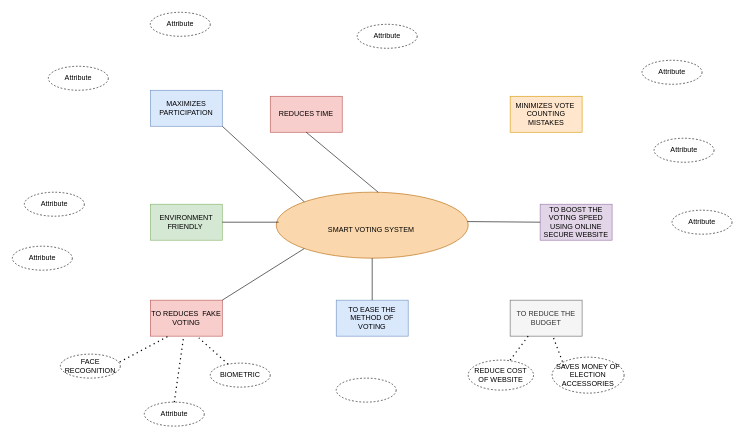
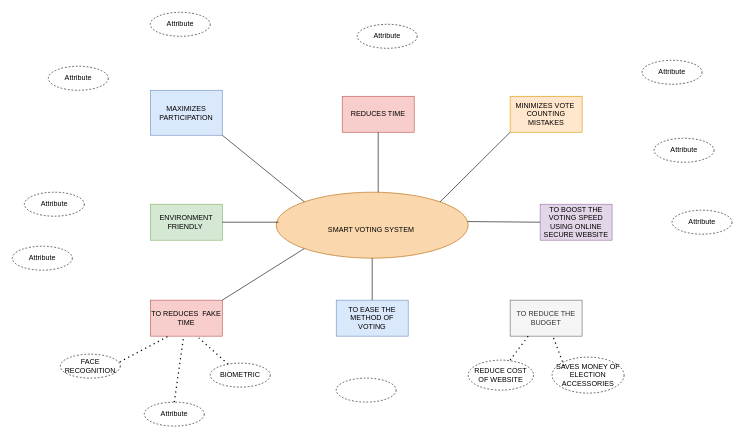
  <mxCell id="0" />
  <mxCell id="1" parent="0" />
  <mxCell id="2" value="&lt;br&gt;SMART VOTING SYSTEM&amp;nbsp;" style="ellipse;whiteSpace=wrap;html=1;fillColor=#fad7ac;strokeColor=#b46504;" vertex="1" parent="1"><mxGeometry x="460" y="320" width="320" height="110" as="geometry" /></mxCell>
- <mxCell id="3" value="REDUCES TIME" style="rounded=0;whiteSpace=wrap;html=1;fillColor=#f8cecc;strokeColor=#b85450;" vertex="1" parent="1"><mxGeometry x="450" y="160" width="120" height="60" as="geometry" /></mxCell>
+ <mxCell id="3" value="REDUCES TIME" style="rounded=0;whiteSpace=wrap;html=1;fillColor=#f8cecc;strokeColor=#b85450;" vertex="1" parent="1"><mxGeometry x="570" y="160" width="120" height="60" as="geometry" /></mxCell>
  <mxCell id="4" value="ENVIRONMENT FRIENDLY&amp;nbsp;" style="rounded=0;whiteSpace=wrap;html=1;fillColor=#d5e8d4;strokeColor=#82b366;" vertex="1" parent="1"><mxGeometry x="250" y="340" width="120" height="60" as="geometry" /></mxCell>
  <mxCell id="5" value="TO BOOST THE VOTING SPEED USING ONLINE SECURE WEBSITE" style="rounded=0;whiteSpace=wrap;html=1;fillColor=#e1d5e7;strokeColor=#9673a6;" vertex="1" parent="1"><mxGeometry x="900" y="340" width="120" height="60" as="geometry" /></mxCell>
  <mxCell id="6" value="TO EASE THE METHOD OF VOTING" style="rounded=0;whiteSpace=wrap;html=1;fillColor=#dae8fc;strokeColor=#6c8ebf;" vertex="1" parent="1"><mxGeometry x="560" y="500" width="120" height="60" as="geometry" /></mxCell>
- <mxCell id="7" value="TO REDUCES&amp;nbsp; FAKE VOTING" style="rounded=0;whiteSpace=wrap;html=1;fillColor=#f8cecc;strokeColor=#b85450;" vertex="1" parent="1"><mxGeometry x="250" y="500" width="120" height="60" as="geometry" /></mxCell>
+ <mxCell id="7" value="TO REDUCES&amp;nbsp; FAKE TIME" style="rounded=0;whiteSpace=wrap;html=1;fillColor=#f8cecc;strokeColor=#b85450;" vertex="1" parent="1"><mxGeometry x="250" y="500" width="120" height="60" as="geometry" /></mxCell>
  <mxCell id="8" value="TO REDUCE THE BUDGET" style="rounded=0;whiteSpace=wrap;html=1;fillColor=#f5f5f5;strokeColor=#666666;fontColor=#333333;" vertex="1" parent="1"><mxGeometry x="850" y="500" width="120" height="60" as="geometry" /></mxCell>
- <mxCell id="9" value="MAXIMIZES PARTICIPATION" style="rounded=0;whiteSpace=wrap;html=1;fillColor=#dae8fc;strokeColor=#6c8ebf;" vertex="1" parent="1"><mxGeometry x="250" y="150" width="120" height="60" as="geometry" /></mxCell>
+ <mxCell id="9" value="MAXIMIZES PARTICIPATION" style="rounded=0;whiteSpace=wrap;html=1;fillColor=#dae8fc;strokeColor=#6c8ebf;" vertex="1" parent="1"><mxGeometry x="250" y="150" width="120" height="75" as="geometry" /></mxCell>
  <mxCell id="10" value="MINIMIZES VOTE&amp;nbsp; COUNTING MISTAKES" style="rounded=0;whiteSpace=wrap;html=1;fillColor=#ffe6cc;strokeColor=#d79b00;" vertex="1" parent="1"><mxGeometry x="850" y="160" width="120" height="60" as="geometry" /></mxCell>
  <mxCell id="11" value="" style="endArrow=none;html=1;entryX=0.5;entryY=1;entryDx=0;entryDy=0;" edge="1" parent="1" target="3"><mxGeometry width="50" height="50" relative="1" as="geometry"><mxPoint x="630" y="320" as="sourcePoint" /><mxPoint x="790" y="300" as="targetPoint" /></mxGeometry></mxCell>
+ <mxCell id="12" value="" style="endArrow=none;html=1;entryX=0;entryY=1;entryDx=0;entryDy=0;exitX=1;exitY=0;exitDx=0;exitDy=0;" edge="1" parent="1" source="2" target="10"><mxGeometry width="50" height="50" relative="1" as="geometry"><mxPoint x="740" y="350" as="sourcePoint" /><mxPoint x="790" y="300" as="targetPoint" /></mxGeometry></mxCell>
  <mxCell id="13" value="" style="endArrow=none;html=1;entryX=0;entryY=0.5;entryDx=0;entryDy=0;exitX=0.997;exitY=0.445;exitDx=0;exitDy=0;exitPerimeter=0;" edge="1" parent="1" source="2" target="5"><mxGeometry width="50" height="50" relative="1" as="geometry"><mxPoint x="740" y="350" as="sourcePoint" /><mxPoint x="790" y="300" as="targetPoint" /></mxGeometry></mxCell>
  <mxCell id="14" value="" style="endArrow=none;html=1;entryX=1;entryY=1;entryDx=0;entryDy=0;exitX=0;exitY=0;exitDx=0;exitDy=0;" edge="1" parent="1" source="2" target="9"><mxGeometry width="50" height="50" relative="1" as="geometry"><mxPoint x="740" y="350" as="sourcePoint" /><mxPoint x="790" y="300" as="targetPoint" /></mxGeometry></mxCell>
  <mxCell id="15" value="" style="endArrow=none;html=1;entryX=0.5;entryY=0;entryDx=0;entryDy=0;exitX=0.5;exitY=1;exitDx=0;exitDy=0;" edge="1" parent="1" source="2" target="6"><mxGeometry width="50" height="50" relative="1" as="geometry"><mxPoint x="740" y="350" as="sourcePoint" /><mxPoint x="790" y="300" as="targetPoint" /></mxGeometry></mxCell>
  <mxCell id="16" value="" style="endArrow=none;html=1;entryX=1;entryY=0;entryDx=0;entryDy=0;exitX=0;exitY=1;exitDx=0;exitDy=0;" edge="1" parent="1" source="2" target="7"><mxGeometry width="50" height="50" relative="1" as="geometry"><mxPoint x="740" y="350" as="sourcePoint" /><mxPoint x="790" y="300" as="targetPoint" /></mxGeometry></mxCell>
  <mxCell id="17" value="" style="endArrow=none;html=1;entryX=1;entryY=0.5;entryDx=0;entryDy=0;" edge="1" parent="1" target="4"><mxGeometry width="50" height="50" relative="1" as="geometry"><mxPoint x="464" y="370" as="sourcePoint" /><mxPoint x="790" y="300" as="targetPoint" /></mxGeometry></mxCell>
  <mxCell id="18" value="BIOMETRIC" style="ellipse;whiteSpace=wrap;html=1;align=center;dashed=1;strokeColor=#000000;" vertex="1" parent="1"><mxGeometry x="350" y="605" width="100" height="40" as="geometry" /></mxCell>
  <mxCell id="19" value="FACE RECOGNITION" style="ellipse;whiteSpace=wrap;html=1;align=center;dashed=1;strokeColor=#000000;" vertex="1" parent="1"><mxGeometry x="100" y="590" width="100" height="40" as="geometry" /></mxCell>
  <mxCell id="20" value="" style="endArrow=none;dashed=1;html=1;dashPattern=1 3;strokeWidth=2;exitX=0.99;exitY=0.325;exitDx=0;exitDy=0;exitPerimeter=0;" edge="1" parent="1" source="19"><mxGeometry width="50" height="50" relative="1" as="geometry"><mxPoint x="230" y="610" as="sourcePoint" /><mxPoint x="280" y="560" as="targetPoint" /></mxGeometry></mxCell>
  <mxCell id="21" value="" style="endArrow=none;dashed=1;html=1;dashPattern=1 3;strokeWidth=2;entryX=0.675;entryY=1.05;entryDx=0;entryDy=0;entryPerimeter=0;" edge="1" parent="1" source="18" target="7"><mxGeometry width="50" height="50" relative="1" as="geometry"><mxPoint x="320" y="610" as="sourcePoint" /><mxPoint x="370" y="560" as="targetPoint" /></mxGeometry></mxCell>
  <mxCell id="22" value="REDUCE COST OF WEBSITE" style="ellipse;whiteSpace=wrap;html=1;align=center;dashed=1;strokeColor=#000000;" vertex="1" parent="1"><mxGeometry x="780" y="600" width="109" height="50" as="geometry" /></mxCell>
  <mxCell id="23" value="SAVES MONEY OF ELECTION ACCESSORIES" style="ellipse;whiteSpace=wrap;html=1;align=center;dashed=1;strokeColor=#000000;" vertex="1" parent="1"><mxGeometry x="920" y="595" width="120" height="60" as="geometry" /></mxCell>
  <mxCell id="24" value="Attribute" style="ellipse;whiteSpace=wrap;html=1;align=center;dashed=1;strokeColor=#000000;" vertex="1" parent="1"><mxGeometry x="40" y="320" width="100" height="40" as="geometry" /></mxCell>
  <mxCell id="25" value="Attribute" style="ellipse;whiteSpace=wrap;html=1;align=center;dashed=1;strokeColor=#000000;" vertex="1" parent="1"><mxGeometry x="20" y="410" width="100" height="40" as="geometry" /></mxCell>
  <mxCell id="26" value="Attribute" style="ellipse;whiteSpace=wrap;html=1;align=center;dashed=1;strokeColor=#000000;" vertex="1" parent="1"><mxGeometry x="80" y="110" width="100" height="40" as="geometry" /></mxCell>
  <mxCell id="27" value="Attribute" style="ellipse;whiteSpace=wrap;html=1;align=center;dashed=1;strokeColor=#000000;" vertex="1" parent="1"><mxGeometry x="250" y="20" width="100" height="40" as="geometry" /></mxCell>
  <mxCell id="28" value="Attribute" style="ellipse;whiteSpace=wrap;html=1;align=center;dashed=1;strokeColor=#000000;" vertex="1" parent="1"><mxGeometry x="595" y="40" width="100" height="40" as="geometry" /></mxCell>
  <mxCell id="29" value="Attribute" style="ellipse;whiteSpace=wrap;html=1;align=center;dashed=1;strokeColor=#000000;" vertex="1" parent="1"><mxGeometry x="1070" y="100" width="100" height="40" as="geometry" /></mxCell>
  <mxCell id="30" value="Attribute" style="ellipse;whiteSpace=wrap;html=1;align=center;dashed=1;strokeColor=#000000;" vertex="1" parent="1"><mxGeometry x="1090" y="230" width="100" height="40" as="geometry" /></mxCell>
  <mxCell id="31" value="Attribute" style="ellipse;whiteSpace=wrap;html=1;align=center;dashed=1;strokeColor=#000000;" vertex="1" parent="1"><mxGeometry x="1120" y="350" width="100" height="40" as="geometry" /></mxCell>
  <mxCell id="32" value="" style="ellipse;whiteSpace=wrap;html=1;align=center;dashed=1;strokeColor=#000000;" vertex="1" parent="1"><mxGeometry x="560" y="630" width="100" height="40" as="geometry" /></mxCell>
  <mxCell id="33" value="Attribute" style="ellipse;whiteSpace=wrap;html=1;align=center;dashed=1;strokeColor=#000000;" vertex="1" parent="1"><mxGeometry x="240" y="670" width="100" height="40" as="geometry" /></mxCell>
  <mxCell id="34" value="" style="endArrow=none;dashed=1;html=1;dashPattern=1 3;strokeWidth=2;exitX=0.5;exitY=0;exitDx=0;exitDy=0;" edge="1" parent="1" source="33" target="7"><mxGeometry width="50" height="50" relative="1" as="geometry"><mxPoint x="680" y="380" as="sourcePoint" /><mxPoint x="730" y="330" as="targetPoint" /></mxGeometry></mxCell>
  <mxCell id="35" value="" style="endArrow=none;dashed=1;html=1;dashPattern=1 3;strokeWidth=2;entryX=0.25;entryY=1;entryDx=0;entryDy=0;" edge="1" parent="1" target="8"><mxGeometry width="50" height="50" relative="1" as="geometry"><mxPoint x="850" y="600" as="sourcePoint" /><mxPoint x="900" y="550" as="targetPoint" /></mxGeometry></mxCell>
  <mxCell id="36" value="" style="endArrow=none;dashed=1;html=1;dashPattern=1 3;strokeWidth=2;" edge="1" parent="1" target="8"><mxGeometry width="50" height="50" relative="1" as="geometry"><mxPoint x="940" y="610" as="sourcePoint" /><mxPoint x="950" y="570" as="targetPoint" /></mxGeometry></mxCell>
